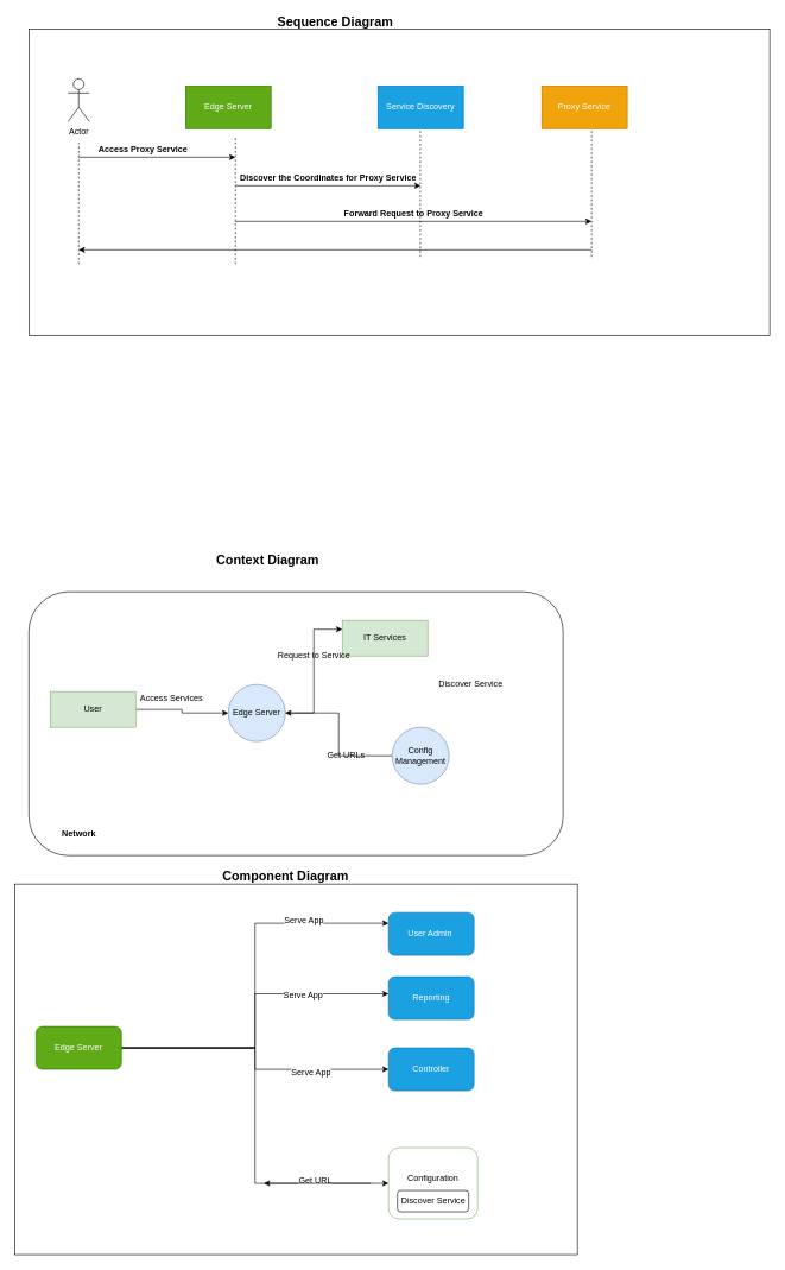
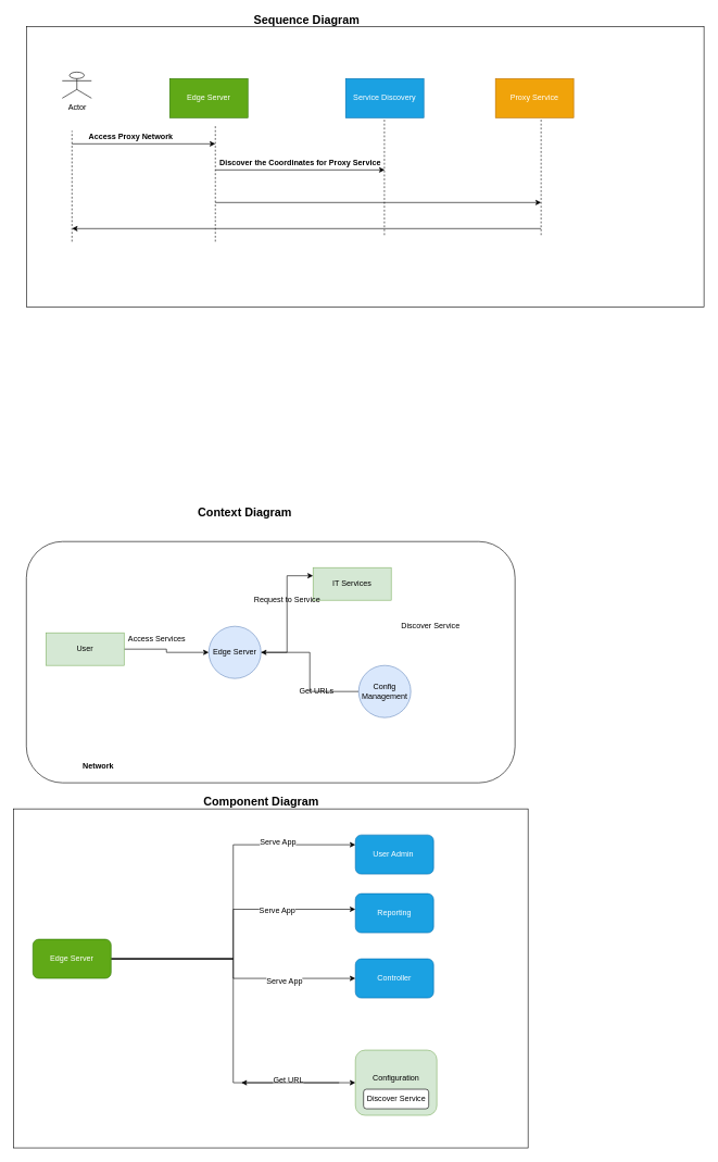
  <mxCell id="0" />
  <mxCell id="1" parent="0" />
  <mxCell id="2" value="" style="rounded=0;whiteSpace=wrap;html=1;" vertex="1" parent="1"><mxGeometry x="40" y="40" width="1040" height="430" as="geometry" /></mxCell>
  <mxCell id="3" value="" style="rounded=0;whiteSpace=wrap;html=1;" vertex="1" parent="1"><mxGeometry x="20" y="1240" width="790" height="520" as="geometry" /></mxCell>
  <mxCell id="4" value="" style="rounded=1;whiteSpace=wrap;html=1;" vertex="1" parent="1"><mxGeometry x="40" y="830" width="750" height="370" as="geometry" /></mxCell>
  <mxCell id="5" style="edgeStyle=orthogonalEdgeStyle;rounded=0;orthogonalLoop=1;jettySize=auto;html=1;" edge="1" parent="1" source="6" target="9"><mxGeometry relative="1" as="geometry" /></mxCell>
  <mxCell id="6" value="User" style="rounded=0;whiteSpace=wrap;html=1;fillColor=#d5e8d4;strokeColor=#82b366;" vertex="1" parent="1"><mxGeometry x="70" y="970" width="120" height="50" as="geometry" /></mxCell>
  <mxCell id="7" value="IT Services" style="rounded=0;whiteSpace=wrap;html=1;fillColor=#d5e8d4;strokeColor=#82b366;" vertex="1" parent="1"><mxGeometry x="480" y="870" width="120" height="50" as="geometry" /></mxCell>
  <mxCell id="8" style="edgeStyle=orthogonalEdgeStyle;rounded=0;orthogonalLoop=1;jettySize=auto;html=1;entryX=0;entryY=0.25;entryDx=0;entryDy=0;" edge="1" parent="1" source="9" target="7"><mxGeometry relative="1" as="geometry" /></mxCell>
  <mxCell id="9" value="Edge Server" style="ellipse;whiteSpace=wrap;html=1;aspect=fixed;fillColor=#dae8fc;strokeColor=#6c8ebf;" vertex="1" parent="1"><mxGeometry x="320" y="960" width="80" height="80" as="geometry" /></mxCell>
  <mxCell id="10" style="edgeStyle=orthogonalEdgeStyle;rounded=0;orthogonalLoop=1;jettySize=auto;html=1;entryX=1;entryY=0.5;entryDx=0;entryDy=0;" edge="1" parent="1" source="11" target="9"><mxGeometry relative="1" as="geometry" /></mxCell>
  <mxCell id="11" value="Config Management" style="ellipse;whiteSpace=wrap;html=1;aspect=fixed;fillColor=#dae8fc;strokeColor=#6c8ebf;" vertex="1" parent="1"><mxGeometry x="550" y="1020" width="80" height="80" as="geometry" /></mxCell>
  <mxCell id="12" value="Access Services" style="text;html=1;align=center;verticalAlign=middle;resizable=0;points=[];autosize=1;" vertex="1" parent="1"><mxGeometry x="190" y="970" width="100" height="20" as="geometry" /></mxCell>
  <mxCell id="13" value="Get URLs" style="text;html=1;align=center;verticalAlign=middle;resizable=0;points=[];autosize=1;" vertex="1" parent="1"><mxGeometry x="450" y="1050" width="70" height="20" as="geometry" /></mxCell>
  <mxCell id="14" value="Request to Service" style="text;html=1;align=center;verticalAlign=middle;resizable=0;points=[];autosize=1;" vertex="1" parent="1"><mxGeometry x="380" y="910" width="120" height="20" as="geometry" /></mxCell>
  <mxCell id="15" value="Discover Service" style="text;html=1;align=center;verticalAlign=middle;resizable=0;points=[];autosize=1;" vertex="1" parent="1"><mxGeometry x="605" y="950" width="110" height="20" as="geometry" /></mxCell>
- <mxCell id="16" value="&lt;b&gt;Network&lt;/b&gt;" style="text;html=1;align=center;verticalAlign=middle;resizable=0;points=[];autosize=1;" vertex="1" parent="1"><mxGeometry x="80" y="1160" width="60" height="20" as="geometry" /></mxCell>
+ <mxCell id="16" value="&lt;b&gt;Network&lt;/b&gt;" style="text;html=1;align=center;verticalAlign=middle;resizable=0;points=[];autosize=1;" vertex="1" parent="1"><mxGeometry x="120" y="1165" width="60" height="20" as="geometry" /></mxCell>
  <mxCell id="17" value="&lt;b&gt;&lt;font style=&quot;font-size: 18px&quot;&gt;Context Diagram&lt;/font&gt;&lt;/b&gt;" style="text;html=1;align=center;verticalAlign=middle;resizable=0;points=[];autosize=1;" vertex="1" parent="1"><mxGeometry x="295" y="775" width="160" height="20" as="geometry" /></mxCell>
  <mxCell id="18" style="edgeStyle=orthogonalEdgeStyle;rounded=0;orthogonalLoop=1;jettySize=auto;html=1;entryX=0;entryY=0.25;entryDx=0;entryDy=0;" edge="1" parent="1" source="26" target="27"><mxGeometry relative="1" as="geometry" /></mxCell>
  <mxCell id="19" value="&lt;font style=&quot;font-size: 12px&quot;&gt;Serve App&lt;/font&gt;" style="edgeLabel;html=1;align=center;verticalAlign=middle;resizable=0;points=[];" vertex="1" connectable="0" parent="18"><mxGeometry x="0.564" y="4" relative="1" as="geometry"><mxPoint as="offset" /></mxGeometry></mxCell>
  <mxCell id="20" style="edgeStyle=orthogonalEdgeStyle;rounded=0;orthogonalLoop=1;jettySize=auto;html=1;entryX=0;entryY=0.4;entryDx=0;entryDy=0;entryPerimeter=0;" edge="1" parent="1" source="26" target="28"><mxGeometry relative="1" as="geometry" /></mxCell>
  <mxCell id="21" value="&lt;font style=&quot;font-size: 12px&quot;&gt;Serve App&lt;/font&gt;" style="edgeLabel;html=1;align=center;verticalAlign=middle;resizable=0;points=[];" vertex="1" connectable="0" parent="20"><mxGeometry x="0.463" y="-2" relative="1" as="geometry"><mxPoint as="offset" /></mxGeometry></mxCell>
  <mxCell id="22" style="edgeStyle=orthogonalEdgeStyle;rounded=0;orthogonalLoop=1;jettySize=auto;html=1;entryX=0;entryY=0.5;entryDx=0;entryDy=0;" edge="1" parent="1" source="26" target="29"><mxGeometry relative="1" as="geometry" /></mxCell>
  <mxCell id="23" value="&lt;font style=&quot;font-size: 12px&quot;&gt;Serve App&lt;/font&gt;" style="edgeLabel;html=1;align=center;verticalAlign=middle;resizable=0;points=[];" vertex="1" connectable="0" parent="22"><mxGeometry x="0.457" y="-3" relative="1" as="geometry"><mxPoint as="offset" /></mxGeometry></mxCell>
  <mxCell id="24" style="edgeStyle=orthogonalEdgeStyle;rounded=0;orthogonalLoop=1;jettySize=auto;html=1;entryX=0;entryY=0.5;entryDx=0;entryDy=0;" edge="1" parent="1" source="26" target="30"><mxGeometry relative="1" as="geometry" /></mxCell>
  <mxCell id="25" value="&lt;font style=&quot;font-size: 12px&quot;&gt;Get URL&lt;/font&gt;" style="edgeLabel;html=1;align=center;verticalAlign=middle;resizable=0;points=[];" vertex="1" connectable="0" parent="24"><mxGeometry x="0.632" y="4" relative="1" as="geometry"><mxPoint as="offset" /></mxGeometry></mxCell>
  <mxCell id="26" value="Edge Server" style="rounded=1;whiteSpace=wrap;html=1;fillColor=#60a917;strokeColor=#2D7600;fontColor=#ffffff;" vertex="1" parent="1"><mxGeometry x="50" y="1440" width="120" height="60" as="geometry" /></mxCell>
  <mxCell id="27" value="User Admin&amp;nbsp;" style="rounded=1;whiteSpace=wrap;html=1;fillColor=#1ba1e2;strokeColor=#006EAF;fontColor=#ffffff;" vertex="1" parent="1"><mxGeometry x="545" y="1280" width="120" height="60" as="geometry" /></mxCell>
  <mxCell id="28" value="Reporting" style="rounded=1;whiteSpace=wrap;html=1;fillColor=#1ba1e2;strokeColor=#006EAF;fontColor=#ffffff;" vertex="1" parent="1"><mxGeometry x="545" y="1370" width="120" height="60" as="geometry" /></mxCell>
  <mxCell id="29" value="Controller" style="rounded=1;whiteSpace=wrap;html=1;fillColor=#1ba1e2;strokeColor=#006EAF;fontColor=#ffffff;" vertex="1" parent="1"><mxGeometry x="545" y="1470" width="120" height="60" as="geometry" /></mxCell>
- <mxCell id="30" value="Configuration&lt;br&gt;&lt;br&gt;" style="rounded=1;whiteSpace=wrap;html=1;fillColor=#ffffff;strokeColor=#82b366;" vertex="1" parent="1"><mxGeometry x="545" y="1610" width="125" height="100" as="geometry" /></mxCell>
+ <mxCell id="30" value="Configuration&lt;br&gt;&lt;br&gt;" style="rounded=1;whiteSpace=wrap;html=1;fillColor=#d5e8d4;strokeColor=#82b366;" vertex="1" parent="1"><mxGeometry x="545" y="1610" width="125" height="100" as="geometry" /></mxCell>
  <mxCell id="31" value="Discover Service" style="rounded=1;whiteSpace=wrap;html=1;" vertex="1" parent="1"><mxGeometry x="557.5" y="1670" width="100" height="30" as="geometry" /></mxCell>
  <mxCell id="32" value="&lt;b&gt;&lt;font style=&quot;font-size: 18px&quot;&gt;Component Diagram&lt;/font&gt;&lt;/b&gt;" style="text;html=1;align=center;verticalAlign=middle;resizable=0;points=[];autosize=1;" vertex="1" parent="1"><mxGeometry x="305" y="1220" width="190" height="20" as="geometry" /></mxCell>
  <mxCell id="33" value="Edge Server" style="rounded=0;whiteSpace=wrap;html=1;fillColor=#60a917;strokeColor=#2D7600;fontColor=#ffffff;" vertex="1" parent="1"><mxGeometry x="260" y="120" width="120" height="60" as="geometry" /></mxCell>
  <mxCell id="34" value="Service Discovery" style="rounded=0;whiteSpace=wrap;html=1;fillColor=#1ba1e2;strokeColor=#006EAF;fontColor=#ffffff;" vertex="1" parent="1"><mxGeometry x="530" y="120" width="120" height="60" as="geometry" /></mxCell>
  <mxCell id="35" value="Proxy Service" style="rounded=0;whiteSpace=wrap;html=1;fillColor=#f0a30a;strokeColor=#BD7000;fontColor=#ffffff;" vertex="1" parent="1"><mxGeometry x="760" y="120" width="120" height="60" as="geometry" /></mxCell>
- <mxCell id="36" value="Actor" style="shape=umlActor;verticalLabelPosition=bottom;verticalAlign=top;html=1;outlineConnect=0;" vertex="1" parent="1"><mxGeometry x="95" y="110" width="30" height="60" as="geometry" /></mxCell>
+ <mxCell id="36" value="Actor" style="shape=umlActor;verticalLabelPosition=bottom;verticalAlign=top;html=1;outlineConnect=0;" vertex="1" parent="1"><mxGeometry x="95" y="110" width="45" height="40" as="geometry" /></mxCell>
  <mxCell id="37" value="" style="endArrow=none;dashed=1;html=1;" edge="1" parent="1"><mxGeometry width="50" height="50" relative="1" as="geometry"><mxPoint x="110" y="370" as="sourcePoint" /><mxPoint x="110" y="200" as="targetPoint" /></mxGeometry></mxCell>
  <mxCell id="38" value="" style="endArrow=classic;html=1;" edge="1" parent="1"><mxGeometry width="50" height="50" relative="1" as="geometry"><mxPoint x="110" y="220" as="sourcePoint" /><mxPoint x="330" y="220" as="targetPoint" /></mxGeometry></mxCell>
  <mxCell id="39" value="" style="endArrow=none;dashed=1;html=1;" edge="1" parent="1"><mxGeometry width="50" height="50" relative="1" as="geometry"><mxPoint x="330" y="370" as="sourcePoint" /><mxPoint x="330" y="190" as="targetPoint" /></mxGeometry></mxCell>
  <mxCell id="40" value="" style="endArrow=classic;html=1;" edge="1" parent="1"><mxGeometry width="50" height="50" relative="1" as="geometry"><mxPoint x="330" y="260" as="sourcePoint" /><mxPoint x="590" y="260" as="targetPoint" /></mxGeometry></mxCell>
  <mxCell id="41" value="" style="endArrow=none;dashed=1;html=1;" edge="1" parent="1"><mxGeometry width="50" height="50" relative="1" as="geometry"><mxPoint x="589.5" y="360" as="sourcePoint" /><mxPoint x="589.5" y="180" as="targetPoint" /></mxGeometry></mxCell>
  <mxCell id="42" value="" style="endArrow=classic;html=1;" edge="1" parent="1"><mxGeometry width="50" height="50" relative="1" as="geometry"><mxPoint x="330" y="310" as="sourcePoint" /><mxPoint x="830" y="310" as="targetPoint" /></mxGeometry></mxCell>
  <mxCell id="43" value="" style="endArrow=none;dashed=1;html=1;" edge="1" parent="1"><mxGeometry width="50" height="50" relative="1" as="geometry"><mxPoint x="830" y="360" as="sourcePoint" /><mxPoint x="830" y="180" as="targetPoint" /></mxGeometry></mxCell>
- <mxCell id="44" value="&lt;b&gt;Access Proxy Service&lt;/b&gt;" style="text;html=1;align=center;verticalAlign=middle;resizable=0;points=[];autosize=1;" vertex="1" parent="1"><mxGeometry x="130" y="200" width="140" height="20" as="geometry" /></mxCell>
+ <mxCell id="44" value="&lt;b&gt;Access Proxy Network&lt;/b&gt;" style="text;html=1;align=center;verticalAlign=middle;resizable=0;points=[];autosize=1;" vertex="1" parent="1"><mxGeometry x="130" y="200" width="140" height="20" as="geometry" /></mxCell>
  <mxCell id="45" value="&lt;b&gt;Discover the Coordinates for Proxy Service&lt;/b&gt;" style="text;html=1;align=center;verticalAlign=middle;resizable=0;points=[];autosize=1;" vertex="1" parent="1"><mxGeometry x="330" y="240" width="260" height="20" as="geometry" /></mxCell>
- <mxCell id="46" value="&lt;b&gt;Forward Request to Proxy Service&lt;/b&gt;" style="text;html=1;align=center;verticalAlign=middle;resizable=0;points=[];autosize=1;" vertex="1" parent="1"><mxGeometry x="475" y="290" width="210" height="20" as="geometry" /></mxCell>
  <mxCell id="47" value="" style="endArrow=classic;html=1;" edge="1" parent="1"><mxGeometry width="50" height="50" relative="1" as="geometry"><mxPoint x="830" y="350" as="sourcePoint" /><mxPoint x="110" y="350" as="targetPoint" /></mxGeometry></mxCell>
  <mxCell id="48" value="&lt;font style=&quot;font-size: 18px&quot;&gt;&lt;b&gt;Sequence Diagram&lt;/b&gt;&lt;/font&gt;" style="text;html=1;align=center;verticalAlign=middle;resizable=0;points=[];autosize=1;" vertex="1" parent="1"><mxGeometry x="380" y="20" width="180" height="20" as="geometry" /></mxCell>
  <mxCell id="49" value="" style="endArrow=classic;html=1;" edge="1" parent="1"><mxGeometry width="50" height="50" relative="1" as="geometry"><mxPoint x="520" y="1660" as="sourcePoint" /><mxPoint x="370" y="1660" as="targetPoint" /></mxGeometry></mxCell>
